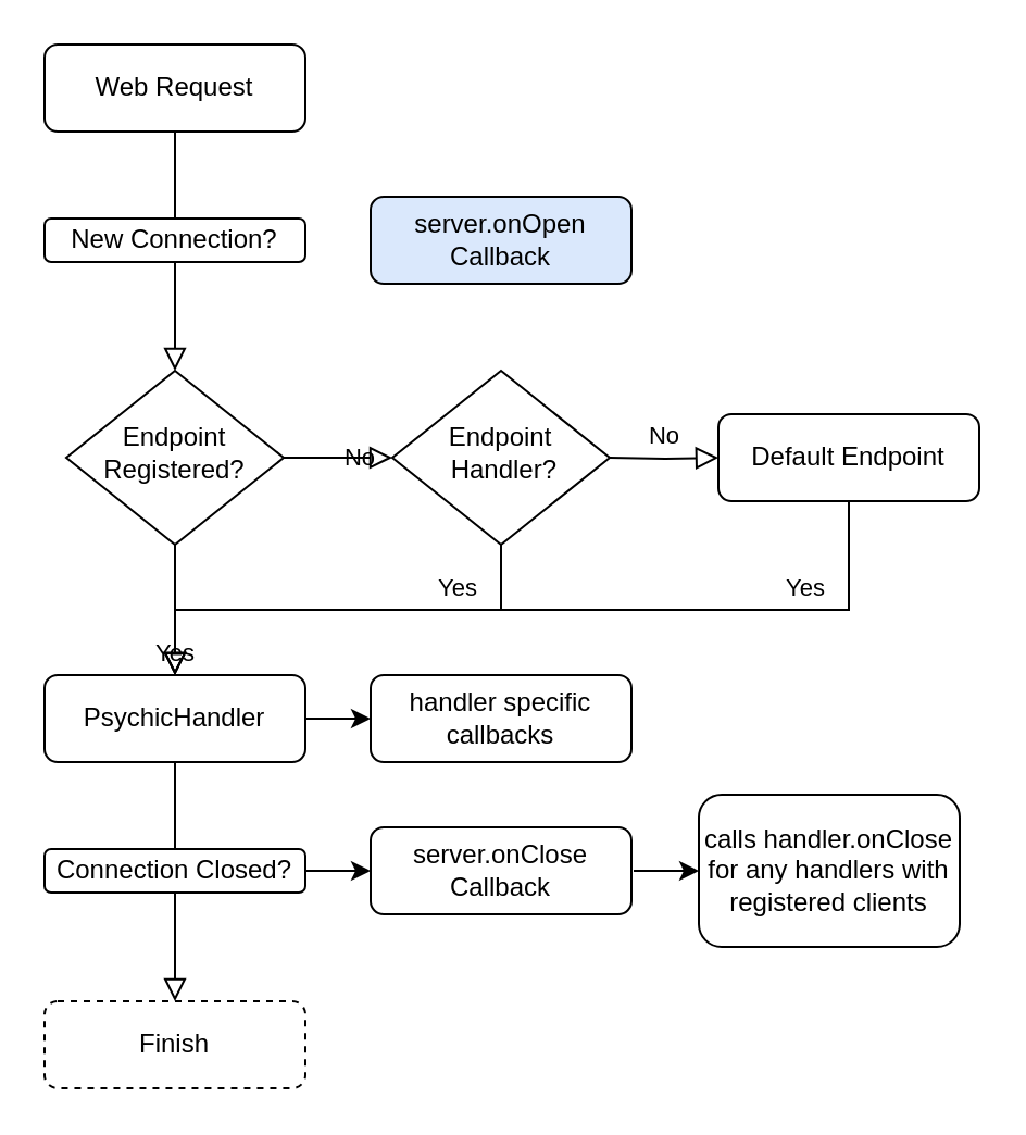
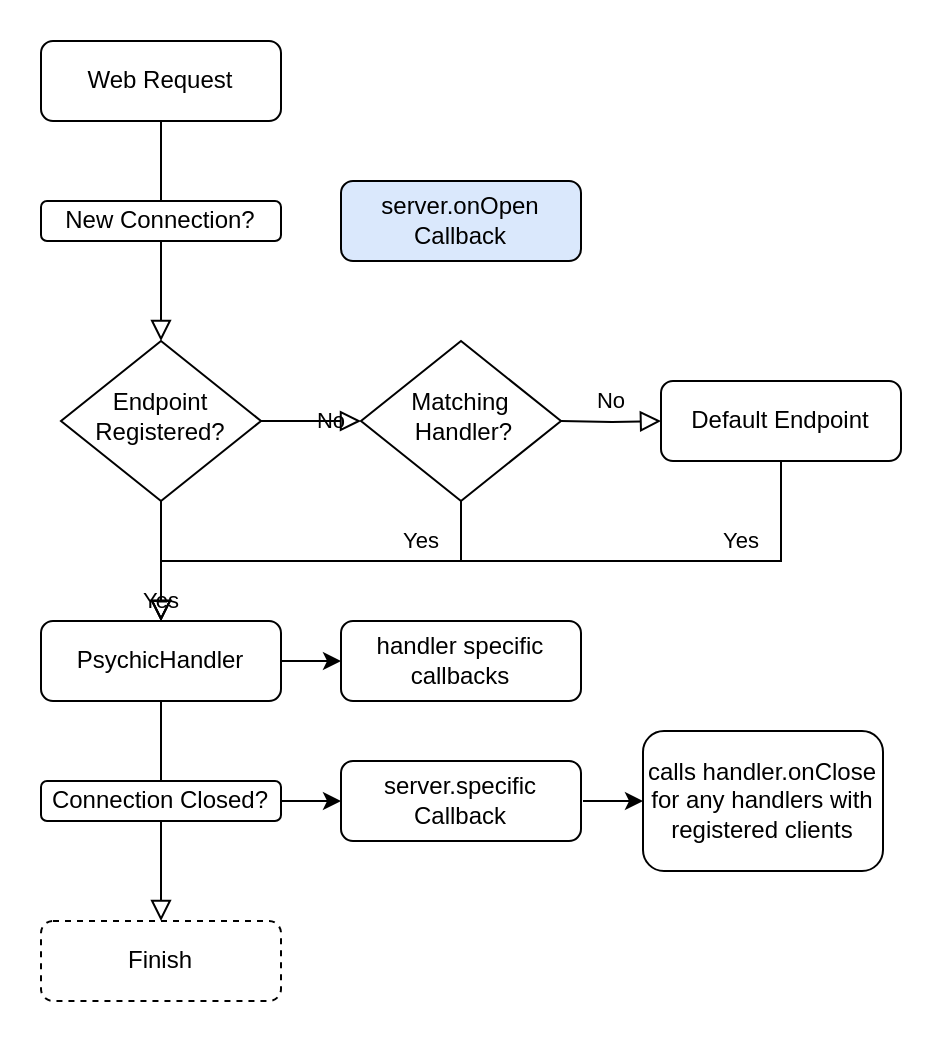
  <mxCell id="0" />
  <mxCell id="1" parent="0" />
  <mxCell id="2" value="" style="rounded=0;html=1;jettySize=auto;orthogonalLoop=1;fontSize=11;endArrow=block;endFill=0;endSize=8;strokeWidth=1;shadow=0;labelBackgroundColor=none;edgeStyle=orthogonalEdgeStyle;entryX=0.5;entryY=0;entryDx=0;entryDy=0;exitX=0.5;exitY=1;exitDx=0;exitDy=0;" parent="1" source="8" target="19" edge="1"><mxGeometry relative="1" as="geometry"><mxPoint x="90" y="70" as="sourcePoint" /><mxPoint x="90" y="180" as="targetPoint" /></mxGeometry></mxCell>
  <mxCell id="3" value="" style="rounded=0;html=1;jettySize=auto;orthogonalLoop=1;fontSize=11;endArrow=block;endFill=0;endSize=8;strokeWidth=1;shadow=0;labelBackgroundColor=none;edgeStyle=orthogonalEdgeStyle;" parent="1" source="4" target="7" edge="1"><mxGeometry relative="1" as="geometry" /></mxCell>
  <mxCell id="4" value="Web Request" style="rounded=1;whiteSpace=wrap;html=1;fontSize=12;glass=0;strokeWidth=1;shadow=0;" parent="1" vertex="1"><mxGeometry x="20" y="20" width="120" height="40" as="geometry" /></mxCell>
  <mxCell id="5" value="Yes" style="rounded=0;html=1;jettySize=auto;orthogonalLoop=1;fontSize=11;endArrow=block;endFill=0;endSize=8;strokeWidth=1;shadow=0;labelBackgroundColor=none;edgeStyle=orthogonalEdgeStyle;" parent="1" source="7" edge="1"><mxGeometry y="-20" relative="1" as="geometry"><mxPoint as="offset" /><mxPoint x="80" y="310" as="targetPoint" /></mxGeometry></mxCell>
  <mxCell id="6" value="No" style="edgeStyle=orthogonalEdgeStyle;rounded=0;html=1;jettySize=auto;orthogonalLoop=1;fontSize=11;endArrow=block;endFill=0;endSize=8;strokeWidth=1;shadow=0;labelBackgroundColor=none;" parent="1" source="7" edge="1"><mxGeometry y="10" relative="1" as="geometry"><mxPoint as="offset" /><mxPoint x="180" y="210" as="targetPoint" /></mxGeometry></mxCell>
  <mxCell id="7" value="Endpoint Registered?" style="rhombus;whiteSpace=wrap;html=1;shadow=0;fontFamily=Helvetica;fontSize=12;align=center;strokeWidth=1;spacing=6;spacingTop=-4;" parent="1" vertex="1"><mxGeometry x="30" y="170" width="100" height="80" as="geometry" /></mxCell>
  <mxCell id="8" value="PsychicHandler" style="rounded=1;whiteSpace=wrap;html=1;fontSize=12;glass=0;strokeWidth=1;shadow=0;" parent="1" vertex="1"><mxGeometry x="20" y="310" width="120" height="40" as="geometry" /></mxCell>
  <mxCell id="9" value="Yes" style="rounded=0;html=1;jettySize=auto;orthogonalLoop=1;fontSize=11;endArrow=block;endFill=0;endSize=8;strokeWidth=1;shadow=0;labelBackgroundColor=none;edgeStyle=orthogonalEdgeStyle;exitX=0.5;exitY=1;exitDx=0;exitDy=0;entryX=0.5;entryY=0;entryDx=0;entryDy=0;" parent="1" source="10" target="8" edge="1"><mxGeometry x="-0.523" y="-10" relative="1" as="geometry"><mxPoint as="offset" /><mxPoint x="240" y="230" as="sourcePoint" /><mxPoint x="90" y="300" as="targetPoint" /></mxGeometry></mxCell>
- <mxCell id="10" value="Endpoint&lt;br&gt;&amp;nbsp;Handler?" style="rhombus;whiteSpace=wrap;html=1;shadow=0;fontFamily=Helvetica;fontSize=12;align=center;strokeWidth=1;spacing=6;spacingTop=-4;" parent="1" vertex="1"><mxGeometry x="180" y="170" width="100" height="80" as="geometry" /></mxCell>
+ <mxCell id="10" value="Matching&lt;br&gt;&amp;nbsp;Handler?" style="rhombus;whiteSpace=wrap;html=1;shadow=0;fontFamily=Helvetica;fontSize=12;align=center;strokeWidth=1;spacing=6;spacingTop=-4;" parent="1" vertex="1"><mxGeometry x="180" y="170" width="100" height="80" as="geometry" /></mxCell>
  <mxCell id="11" value="Default Endpoint" style="rounded=1;whiteSpace=wrap;html=1;fontSize=12;glass=0;strokeWidth=1;shadow=0;" parent="1" vertex="1"><mxGeometry x="330" y="190" width="120" height="40" as="geometry" /></mxCell>
  <mxCell id="12" value="No" style="edgeStyle=orthogonalEdgeStyle;rounded=0;html=1;jettySize=auto;orthogonalLoop=1;fontSize=11;endArrow=block;endFill=0;endSize=8;strokeWidth=1;shadow=0;labelBackgroundColor=none;entryX=0;entryY=0.5;entryDx=0;entryDy=0;" parent="1" target="11" edge="1"><mxGeometry y="10" relative="1" as="geometry"><mxPoint as="offset" /><mxPoint x="280" y="210" as="sourcePoint" /><mxPoint x="190" y="220" as="targetPoint" /></mxGeometry></mxCell>
  <mxCell id="13" value="Yes" style="rounded=0;html=1;jettySize=auto;orthogonalLoop=1;fontSize=11;endArrow=block;endFill=0;endSize=8;strokeWidth=1;shadow=0;labelBackgroundColor=none;edgeStyle=orthogonalEdgeStyle;exitX=0.5;exitY=1;exitDx=0;exitDy=0;entryX=0.5;entryY=0;entryDx=0;entryDy=0;" parent="1" source="11" target="8" edge="1"><mxGeometry x="-0.641" y="-10" relative="1" as="geometry"><mxPoint as="offset" /><mxPoint x="240" y="260" as="sourcePoint" /><mxPoint x="180" y="330" as="targetPoint" /><Array as="points"><mxPoint x="390" y="280" /><mxPoint x="80" y="280" /></Array></mxGeometry></mxCell>
  <mxCell id="14" value="New Connection?" style="rounded=1;whiteSpace=wrap;html=1;fontSize=12;glass=0;strokeWidth=1;shadow=0;" parent="1" vertex="1"><mxGeometry x="20" y="100" width="120" height="20" as="geometry" /></mxCell>
  <mxCell id="15" value="server.onOpen Callback" style="rounded=1;whiteSpace=wrap;html=1;fontSize=12;glass=0;strokeWidth=1;shadow=0;fillColor=#dae8fc;" parent="1" vertex="1"><mxGeometry x="170" y="90" width="120" height="40" as="geometry" /></mxCell>
  <mxCell id="16" value="Connection Closed?" style="rounded=1;whiteSpace=wrap;html=1;fontSize=12;glass=0;strokeWidth=1;shadow=0;" parent="1" vertex="1"><mxGeometry x="20" y="390" width="120" height="20" as="geometry" /></mxCell>
- <mxCell id="17" value="server.onClose&lt;br&gt;Callback" style="rounded=1;whiteSpace=wrap;html=1;fontSize=12;glass=0;strokeWidth=1;shadow=0;" parent="1" vertex="1"><mxGeometry x="170" y="380" width="120" height="40" as="geometry" /></mxCell>
+ <mxCell id="17" value="server.specific&lt;br&gt;Callback" style="rounded=1;whiteSpace=wrap;html=1;fontSize=12;glass=0;strokeWidth=1;shadow=0;" parent="1" vertex="1"><mxGeometry x="170" y="380" width="120" height="40" as="geometry" /></mxCell>
  <mxCell id="18" value="" style="endArrow=classic;html=1;rounded=0;exitX=1;exitY=0.5;exitDx=0;exitDy=0;entryX=0;entryY=0.5;entryDx=0;entryDy=0;" parent="1" source="16" target="17" edge="1"><mxGeometry width="50" height="50" relative="1" as="geometry"><mxPoint x="170" y="580" as="sourcePoint" /><mxPoint x="220" y="530" as="targetPoint" /></mxGeometry></mxCell>
  <mxCell id="19" value="Finish" style="rounded=1;whiteSpace=wrap;html=1;fontSize=12;glass=0;strokeWidth=1;shadow=0;dashed=1;" parent="1" vertex="1"><mxGeometry x="20" y="460" width="120" height="40" as="geometry" /></mxCell>
  <mxCell id="20" value="handler specific callbacks" style="rounded=1;whiteSpace=wrap;html=1;fontSize=12;glass=0;strokeWidth=1;shadow=0;" parent="1" vertex="1"><mxGeometry x="170" y="310" width="120" height="40" as="geometry" /></mxCell>
  <mxCell id="21" value="" style="endArrow=classic;html=1;rounded=0;exitX=1;exitY=0.5;exitDx=0;exitDy=0;entryX=0;entryY=0.5;entryDx=0;entryDy=0;" parent="1" source="8" target="20" edge="1"><mxGeometry width="50" height="50" relative="1" as="geometry"><mxPoint x="150" y="400" as="sourcePoint" /><mxPoint x="180" y="400" as="targetPoint" /></mxGeometry></mxCell>
  <mxCell id="22" value="calls handler.onClose&lt;br&gt;for any handlers with registered clients" style="rounded=1;whiteSpace=wrap;html=1;fontSize=12;glass=0;strokeWidth=1;shadow=0;" vertex="1" parent="1"><mxGeometry x="321" y="365" width="120" height="70" as="geometry" /></mxCell>
  <mxCell id="23" value="" style="endArrow=classic;html=1;rounded=0;entryX=0;entryY=0.5;entryDx=0;entryDy=0;" edge="1" parent="1" target="22"><mxGeometry width="50" height="50" relative="1" as="geometry"><mxPoint x="291" y="400" as="sourcePoint" /><mxPoint x="180" y="410" as="targetPoint" /></mxGeometry></mxCell>
